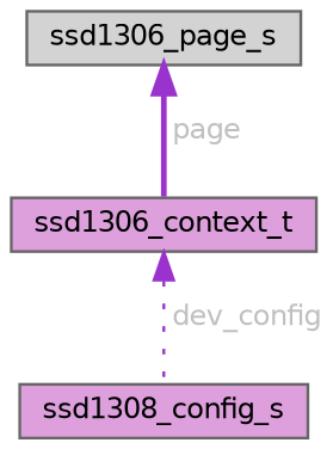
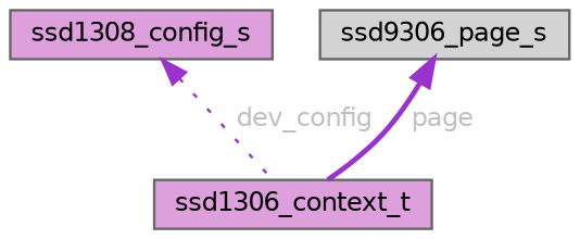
  digraph {
    node [color=gray40 fillcolor=plum fontname=Helvetica fontsize=10 shape=box style=filled]
    edge [color=darkorchid3 dir=back fontcolor=grey fontname=Helvetica fontsize=10 labelfontname=Helvetica labelfontsize=10]
    n1 [fontcolor=black height=0.2 label=ssd1306_context_t width=0.4]
    n2 [height=0.2 label=ssd1308_config_s width=0.4]
-   n3 [fillcolor=lightgrey height=0.2 label=ssd1306_page_s width=0.4]
-   n1 -> n2 [label=" dev_config" style=dotted]
+   n3 [fillcolor=lightgrey height=0.2 label=ssd9306_page_s width=0.4]
+   n2 -> n1 [label=" dev_config" style=dotted]
    n3 -> n1 [label=" page" style=bold]
  }
